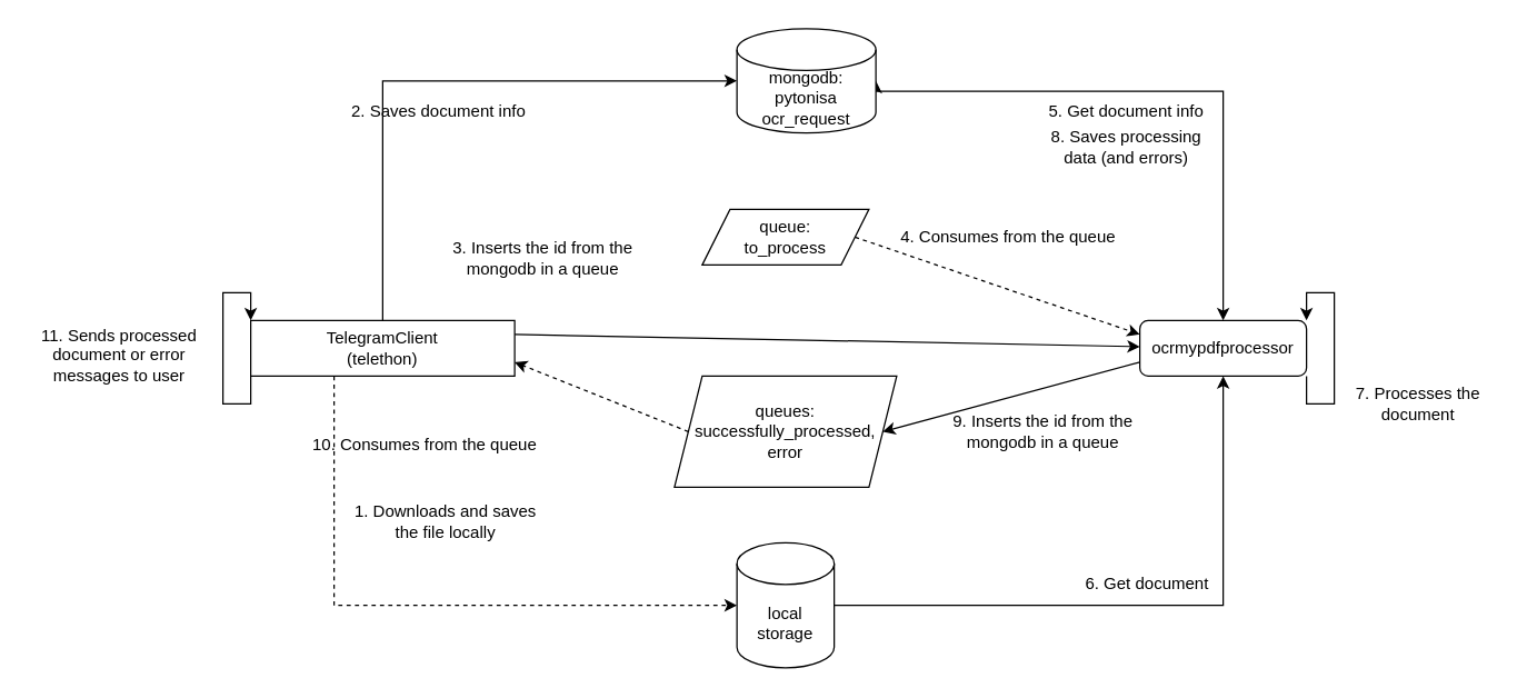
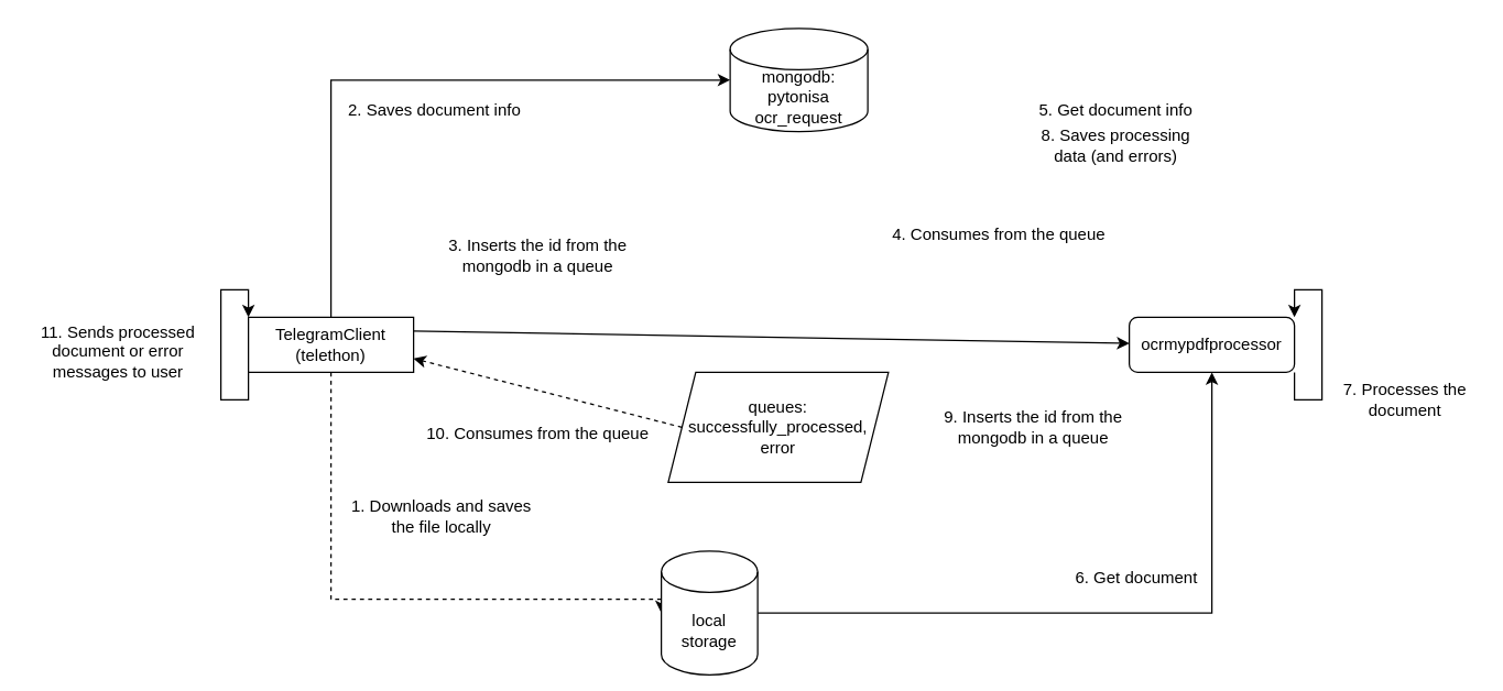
  <mxCell id="0" />
  <mxCell id="1" parent="0" />
  <mxCell id="2" style="edgeStyle=orthogonalEdgeStyle;rounded=0;orthogonalLoop=1;jettySize=auto;html=1;exitX=0.5;exitY=0;exitDx=0;exitDy=0;entryX=0;entryY=0.5;entryDx=0;entryDy=0;entryPerimeter=0;" edge="1" parent="1" source="4" target="11"><mxGeometry relative="1" as="geometry" /></mxCell>
  <mxCell id="3" style="edgeStyle=orthogonalEdgeStyle;rounded=0;orthogonalLoop=1;jettySize=auto;html=1;entryX=0;entryY=0.5;entryDx=0;entryDy=0;entryPerimeter=0;dashed=1;" edge="1" parent="1" source="4" target="14"><mxGeometry relative="1" as="geometry"><Array as="points"><mxPoint x="240" y="435" /></Array></mxGeometry></mxCell>
- <mxCell id="4" value="TelegramClient&lt;br&gt;(telethon)" style="rounded=0;whiteSpace=wrap;html=1;" vertex="1" parent="1"><mxGeometry x="180" y="230" width="190" height="40" as="geometry" /></mxCell>
- <mxCell id="5" value="queue:&lt;br&gt;to_process" style="shape=parallelogram;perimeter=parallelogramPerimeter;whiteSpace=wrap;html=1;fixedSize=1;" vertex="1" parent="1"><mxGeometry x="505" y="150" width="120" height="40" as="geometry" /></mxCell>
+ <mxCell id="4" value="TelegramClient&lt;br&gt;(telethon)" style="rounded=0;whiteSpace=wrap;html=1;" vertex="1" parent="1"><mxGeometry y="230" width="120" height="40" as="geometry" x="180" /></mxCell>
  <mxCell id="6" value="" style="endArrow=classic;html=1;exitX=1;exitY=0.25;exitDx=0;exitDy=0;" edge="1" parent="1" source="4" target="9"><mxGeometry width="50" height="50" relative="1" as="geometry"><mxPoint x="540" y="400" as="sourcePoint" /><mxPoint x="590" y="350" as="targetPoint" /></mxGeometry></mxCell>
  <mxCell id="7" value="3. Inserts the id from the&lt;br&gt;mongodb in a queue" style="text;html=1;align=center;verticalAlign=middle;resizable=0;points=[];autosize=1;strokeColor=none;rotation=0;" vertex="1" parent="1"><mxGeometry x="320" y="170" width="140" height="30" as="geometry" /></mxCell>
- <mxCell id="8" style="edgeStyle=orthogonalEdgeStyle;rounded=0;orthogonalLoop=1;jettySize=auto;html=1;entryX=1;entryY=0.5;entryDx=0;entryDy=0;entryPerimeter=0;startArrow=classic;startFill=1;" edge="1" parent="1" source="9" target="11"><mxGeometry relative="1" as="geometry"><Array as="points"><mxPoint x="880" y="65" /></Array></mxGeometry></mxCell>
  <mxCell id="9" value="ocrmypdfprocessor" style="whiteSpace=wrap;html=1;rounded=1;" vertex="1" parent="1"><mxGeometry x="820" y="230" width="120" height="40" as="geometry" /></mxCell>
- <mxCell id="10" value="" style="endArrow=classic;html=1;exitX=1;exitY=0.5;exitDx=0;exitDy=0;entryX=0;entryY=0.25;entryDx=0;entryDy=0;dashed=1;" edge="1" parent="1" source="5" target="9"><mxGeometry width="50" height="50" relative="1" as="geometry"><mxPoint x="520" y="310" as="sourcePoint" /><mxPoint x="570" y="260" as="targetPoint" /></mxGeometry></mxCell>
  <mxCell id="11" value="mongodb:&lt;br&gt;pytonisa&lt;br&gt;ocr_request" style="shape=cylinder3;whiteSpace=wrap;html=1;boundedLbl=1;backgroundOutline=1;size=15;" vertex="1" parent="1"><mxGeometry x="530" y="20" width="100" height="75" as="geometry" /></mxCell>
  <mxCell id="12" value="2. Saves document info" style="text;html=1;align=center;verticalAlign=middle;resizable=0;points=[];autosize=1;strokeColor=none;rotation=0;" vertex="1" parent="1"><mxGeometry x="245" y="70" width="140" height="20" as="geometry" /></mxCell>
  <mxCell id="13" style="edgeStyle=orthogonalEdgeStyle;rounded=0;orthogonalLoop=1;jettySize=auto;html=1;entryX=0.5;entryY=1;entryDx=0;entryDy=0;startArrow=none;startFill=0;" edge="1" parent="1" source="14" target="9"><mxGeometry relative="1" as="geometry" /></mxCell>
- <mxCell id="14" value="local storage" style="shape=cylinder3;whiteSpace=wrap;html=1;boundedLbl=1;backgroundOutline=1;size=15;" vertex="1" parent="1"><mxGeometry x="530" y="390" width="70" height="90" as="geometry" /></mxCell>
+ <mxCell id="14" value="local storage" style="shape=cylinder3;whiteSpace=wrap;html=1;boundedLbl=1;backgroundOutline=1;size=15;" vertex="1" parent="1"><mxGeometry x="480" y="400" width="70" height="90" as="geometry" /></mxCell>
  <mxCell id="15" value="1. Downloads and saves&lt;br&gt;the file locally" style="text;html=1;align=center;verticalAlign=middle;resizable=0;points=[];autosize=1;strokeColor=none;" vertex="1" parent="1"><mxGeometry x="245" y="360" width="150" height="30" as="geometry" /></mxCell>
  <mxCell id="16" value="4. Consumes from the queue" style="text;html=1;align=center;verticalAlign=middle;resizable=0;points=[];autosize=1;strokeColor=none;" vertex="1" parent="1"><mxGeometry x="640" y="160" width="170" height="20" as="geometry" /></mxCell>
  <mxCell id="17" value="5. Get document info" style="text;html=1;align=center;verticalAlign=middle;resizable=0;points=[];autosize=1;strokeColor=none;rotation=0;" vertex="1" parent="1"><mxGeometry x="745" y="70" width="130" height="20" as="geometry" /></mxCell>
  <mxCell id="18" value="6. Get document" style="text;html=1;align=center;verticalAlign=middle;resizable=0;points=[];autosize=1;strokeColor=none;rotation=0;" vertex="1" parent="1"><mxGeometry x="775" y="410" width="100" height="20" as="geometry" /></mxCell>
  <mxCell id="19" style="edgeStyle=orthogonalEdgeStyle;rounded=0;orthogonalLoop=1;jettySize=auto;html=1;exitX=1;exitY=1;exitDx=0;exitDy=0;entryX=1;entryY=0;entryDx=0;entryDy=0;startArrow=none;startFill=0;" edge="1" parent="1" source="9" target="9"><mxGeometry relative="1" as="geometry"><Array as="points"><mxPoint x="940" y="290" /><mxPoint x="960" y="290" /><mxPoint x="960" y="210" /><mxPoint x="940" y="210" /></Array></mxGeometry></mxCell>
  <mxCell id="20" value="7. Processes the&lt;br&gt;document" style="text;html=1;align=center;verticalAlign=middle;resizable=0;points=[];autosize=1;strokeColor=none;" vertex="1" parent="1"><mxGeometry x="970" y="275" width="100" height="30" as="geometry" /></mxCell>
  <mxCell id="21" value="queues:&lt;br&gt;successfully_processed,&lt;br&gt;error" style="shape=parallelogram;perimeter=parallelogramPerimeter;whiteSpace=wrap;html=1;fixedSize=1;" vertex="1" parent="1"><mxGeometry x="485" y="270" width="160" height="80" as="geometry" /></mxCell>
- <mxCell id="22" value="" style="endArrow=classic;html=1;exitX=0;exitY=0.75;exitDx=0;exitDy=0;entryX=1;entryY=0.5;entryDx=0;entryDy=0;" edge="1" parent="1" source="9" target="21"><mxGeometry width="50" height="50" relative="1" as="geometry"><mxPoint x="560" y="290" as="sourcePoint" /><mxPoint x="610" y="240" as="targetPoint" /></mxGeometry></mxCell>
  <mxCell id="23" value="9. Inserts the id from the&lt;br&gt;mongodb in a queue" style="text;html=1;align=center;verticalAlign=middle;resizable=0;points=[];autosize=1;strokeColor=none;rotation=0;" vertex="1" parent="1"><mxGeometry x="680" y="295" width="140" height="30" as="geometry" /></mxCell>
  <mxCell id="24" value="8. Saves processing&lt;br&gt;data (and errors)" style="text;html=1;align=center;verticalAlign=middle;resizable=0;points=[];autosize=1;strokeColor=none;rotation=0;" vertex="1" parent="1"><mxGeometry x="750" y="90" width="120" height="30" as="geometry" /></mxCell>
  <mxCell id="25" value="" style="endArrow=classic;html=1;exitX=0;exitY=0.5;exitDx=0;exitDy=0;entryX=1;entryY=0.75;entryDx=0;entryDy=0;dashed=1;" edge="1" parent="1" source="21" target="4"><mxGeometry width="50" height="50" relative="1" as="geometry"><mxPoint x="560" y="280" as="sourcePoint" /><mxPoint x="610" y="230" as="targetPoint" /></mxGeometry></mxCell>
- <mxCell id="26" value="10. Consumes from the queue" style="text;html=1;align=center;verticalAlign=middle;resizable=0;points=[];autosize=1;strokeColor=none;" vertex="1" parent="1"><mxGeometry x="215" y="310" width="180" height="20" as="geometry" /></mxCell>
+ <mxCell id="26" value="10. Consumes from the queue" style="text;html=1;align=center;verticalAlign=middle;resizable=0;points=[];autosize=1;strokeColor=none;" vertex="1" parent="1"><mxGeometry x="300" y="305" width="180" height="20" as="geometry" /></mxCell>
  <mxCell id="27" style="edgeStyle=orthogonalEdgeStyle;rounded=0;orthogonalLoop=1;jettySize=auto;html=1;exitX=0;exitY=1;exitDx=0;exitDy=0;entryX=0;entryY=0;entryDx=0;entryDy=0;startArrow=none;startFill=0;" edge="1" parent="1" source="4" target="4"><mxGeometry relative="1" as="geometry"><Array as="points"><mxPoint y="290" x="180" /><mxPoint x="160" y="290" /><mxPoint x="160" y="210" /><mxPoint y="210" x="180" /></Array></mxGeometry></mxCell>
  <mxCell id="28" value="11. Sends processed&lt;br&gt;document or error&lt;br&gt;messages to user" style="text;html=1;align=center;verticalAlign=middle;resizable=0;points=[];autosize=1;strokeColor=none;" vertex="1" parent="1"><mxGeometry x="20" y="230" width="130" height="50" as="geometry" /></mxCell>
